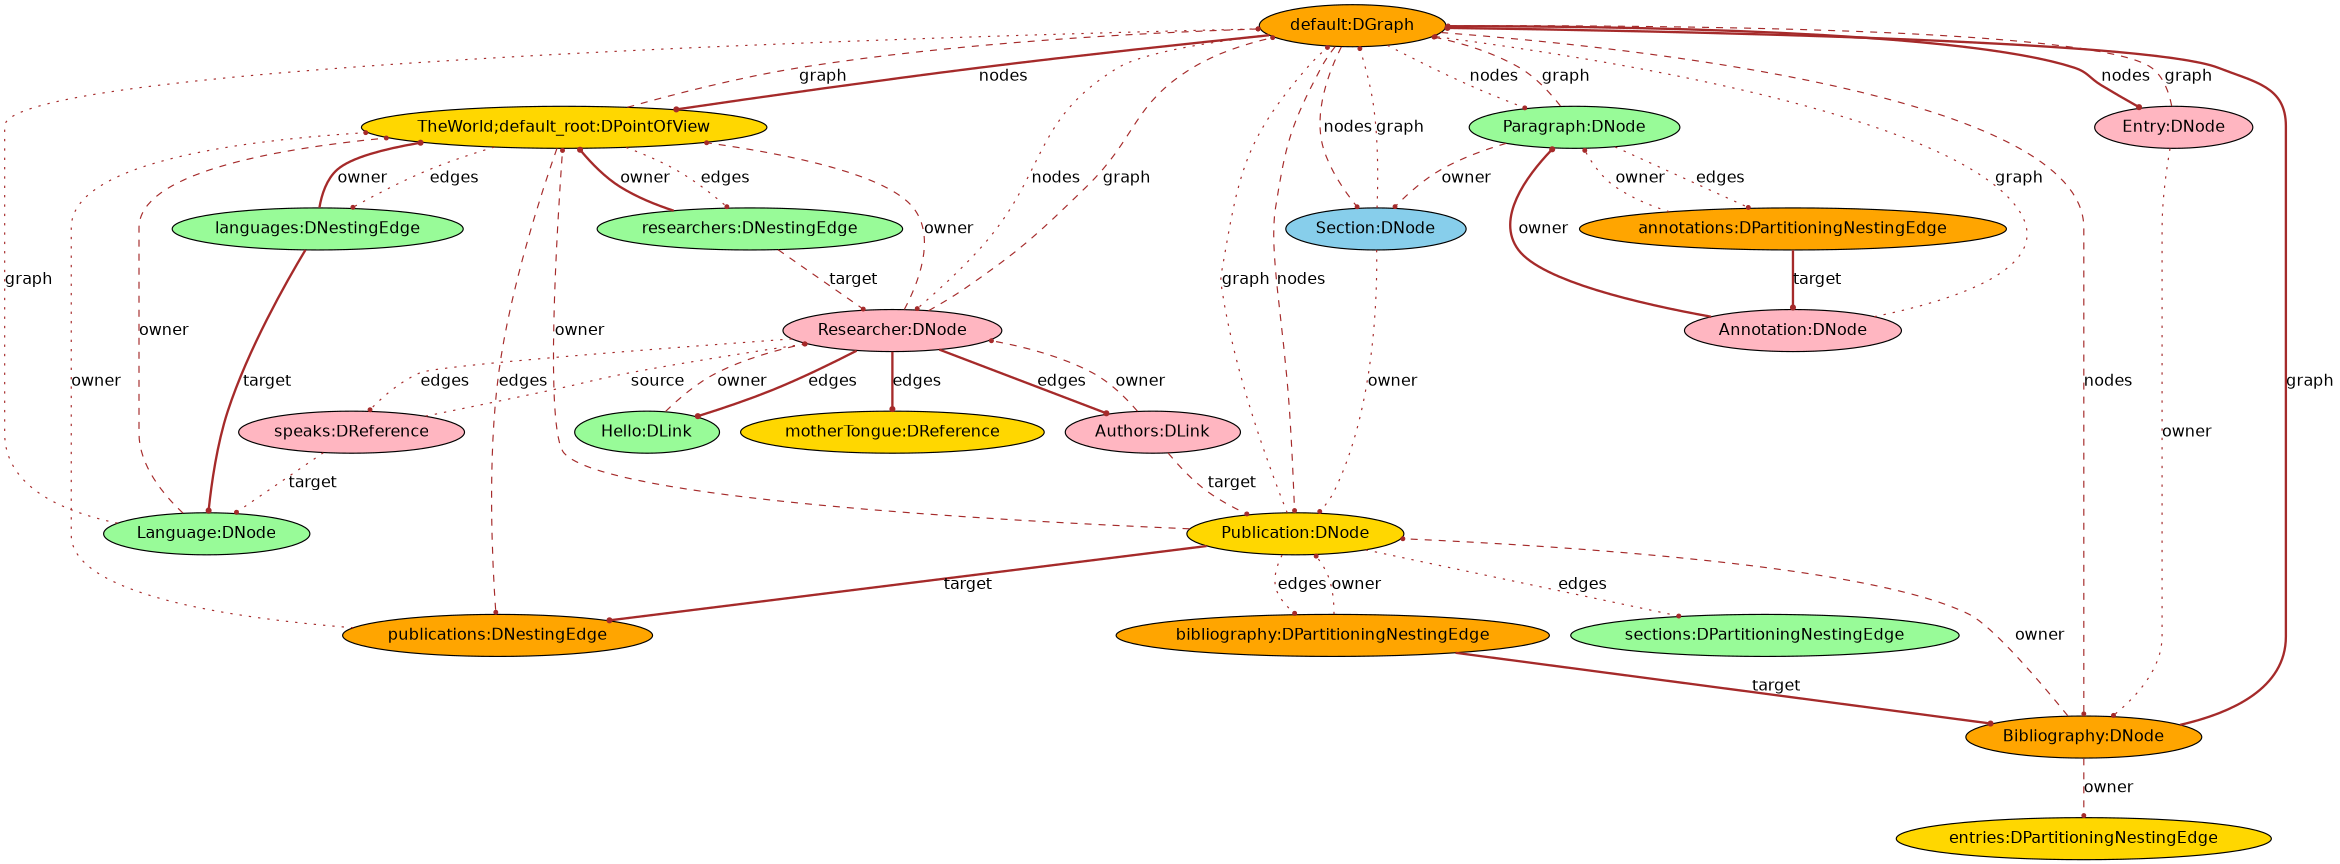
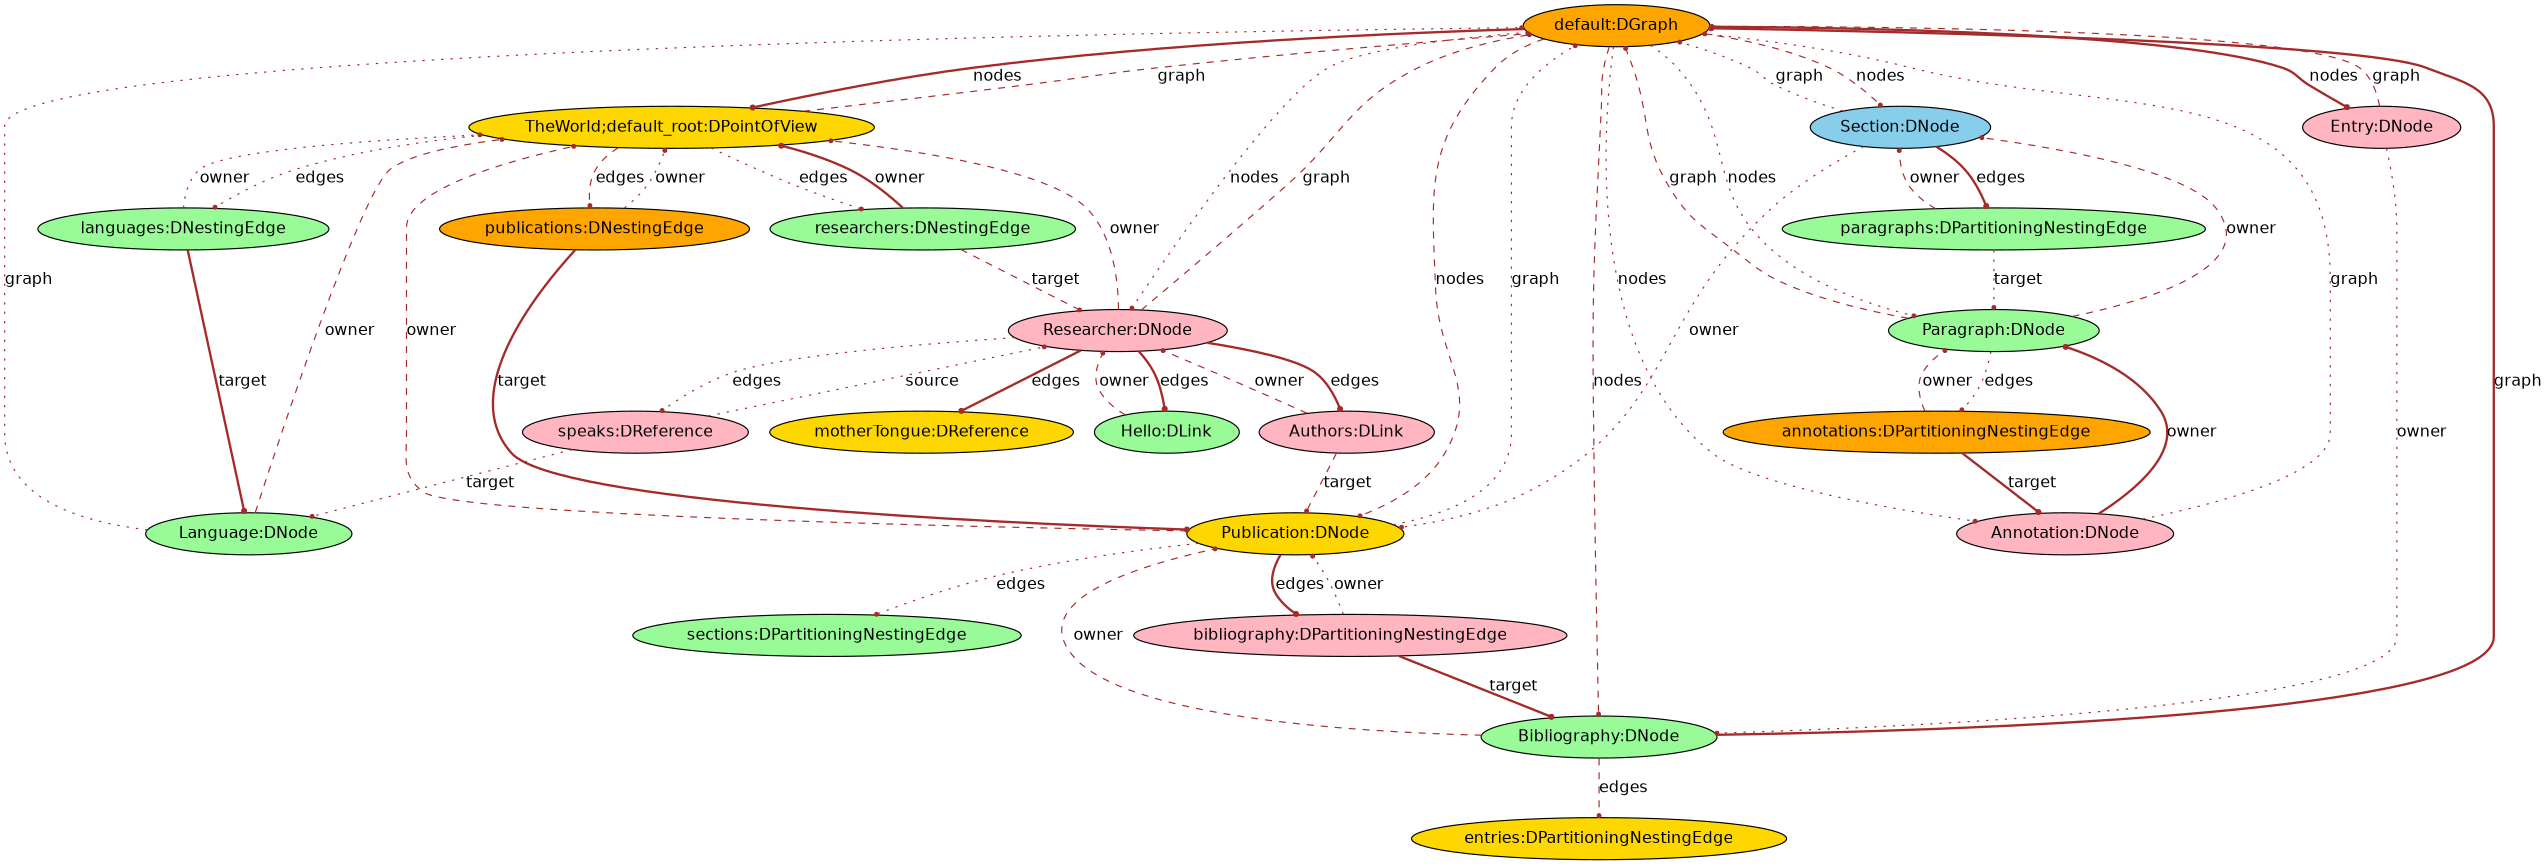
  digraph {
    fontname="DejaVu Sans"
    node [fillcolor=palegreen fontname="DejaVu Sans" style=filled]
    edge [arrowhead=dot arrowsize=0.4 color=brown fontname="DejaVu Sans" style=dotted]
    n1 [fillcolor=orange label="default:DGraph"]
    n2 [fillcolor=gold label="TheWorld;default_root:DPointOfView"]
    n3 [fillcolor=lightpink label="Researcher:DNode"]
    n4 [fillcolor=gold label="Publication:DNode"]
-   n5 [fillcolor=orange label="Bibliography:DNode"]
+   n5 [label="Bibliography:DNode"]
    n6 [fillcolor=skyblue label="Section:DNode"]
    n7 [label="Paragraph:DNode"]
    n8 [fillcolor=lightpink label="Annotation:DNode"]
    n9 [fillcolor=lightpink label="Entry:DNode"]
    n10 [label="languages:DNestingEdge"]
    n11 [label="researchers:DNestingEdge"]
    n12 [fillcolor=orange label="publications:DNestingEdge"]
    n13 [label="Language:DNode"]
    n14 [label="Hello:DLink"]
    n15 [fillcolor=lightpink label="Authors:DLink"]
    n16 [fillcolor=lightpink label="speaks:DReference"]
    n17 [fillcolor=gold label="motherTongue:DReference"]
-   n18 [fillcolor=orange label="bibliography:DPartitioningNestingEdge"]
+   n18 [fillcolor=lightpink label="bibliography:DPartitioningNestingEdge"]
    n19 [label="sections:DPartitioningNestingEdge"]
    n20 [fillcolor=gold label="entries:DPartitioningNestingEdge"]
+   n21 [label="paragraphs:DPartitioningNestingEdge"]
    n22 [fillcolor=orange label="annotations:DPartitioningNestingEdge"]
    n1 -> n2 [label=nodes style=bold]
    n1 -> n3 [label=nodes]
    n1 -> n4 [label=nodes style=dashed]
    n1 -> n5 [label=nodes style=dashed]
    n1 -> n6 [label=nodes style=dashed]
    n1 -> n7 [label=nodes]
+   n1 -> n8 [label=nodes]
    n1 -> n9 [label=nodes style=bold]
    n2 -> n1 [label="graph" style=dashed]
    n2 -> n10 [label=edges]
    n2 -> n11 [label=edges]
    n2 -> n12 [label=edges style=dashed]
    n3 -> n1 [label="graph" style=dashed]
    n3 -> n2 [label=owner style=dashed]
    n3 -> n14 [label=edges style=bold]
    n3 -> n15 [label=edges style=bold]
    n3 -> n16 [label=edges]
    n3 -> n17 [label=edges style=bold]
    n4 -> n1 [label="graph"]
    n4 -> n2 [label=owner style=dashed]
-   n4 -> n18 [label=edges]
+   n4 -> n18 [label=edges style=bold]
    n4 -> n19 [label=edges]
    n5 -> n1 [label="graph" style=bold]
    n5 -> n4 [label=owner style=dashed]
-   n5 -> n20 [label=owner style=dashed]
+   n5 -> n20 [label=edges style=dashed]
    n6 -> n1 [label="graph"]
    n6 -> n4 [label=owner]
+   n6 -> n21 [label=edges style=bold]
    n7 -> n1 [label="graph" style=dashed]
    n7 -> n6 [label=owner style=dashed]
    n7 -> n22 [label=edges]
    n8 -> n1 [label="graph"]
    n8 -> n7 [label=owner style=bold]
    n9 -> n1 [label="graph" style=dashed]
    n9 -> n5 [label=owner]
-   n10 -> n2 [label=owner style=bold]
+   n10 -> n2 [label=owner]
    n10 -> n13 [label=target style=bold]
    n11 -> n2 [label=owner style=bold]
    n11 -> n3 [label=target style=dashed]
    n12 -> n2 [label=owner]
-   n4 -> n12 [label=target style=bold]
+   n12 -> n4 [label=target style=bold]
    n13 -> n1 [label="graph"]
    n13 -> n2 [label=owner style=dashed]
    n14 -> n3 [label=owner style=dashed]
    n15 -> n3 [label=owner style=dashed]
    n15 -> n4 [label=target style=dashed]
    n16 -> n3 [label=source]
    n16 -> n13 [label=target]
    n18 -> n4 [label=owner]
    n18 -> n5 [label=target style=bold]
-   n22 -> n7 [label=owner]
+   n21 -> n6 [label=owner style=dashed]
+   n21 -> n7 [label=target]
+   n22 -> n7 [label=owner style=dashed]
    n22 -> n8 [label=target style=bold]
  }
